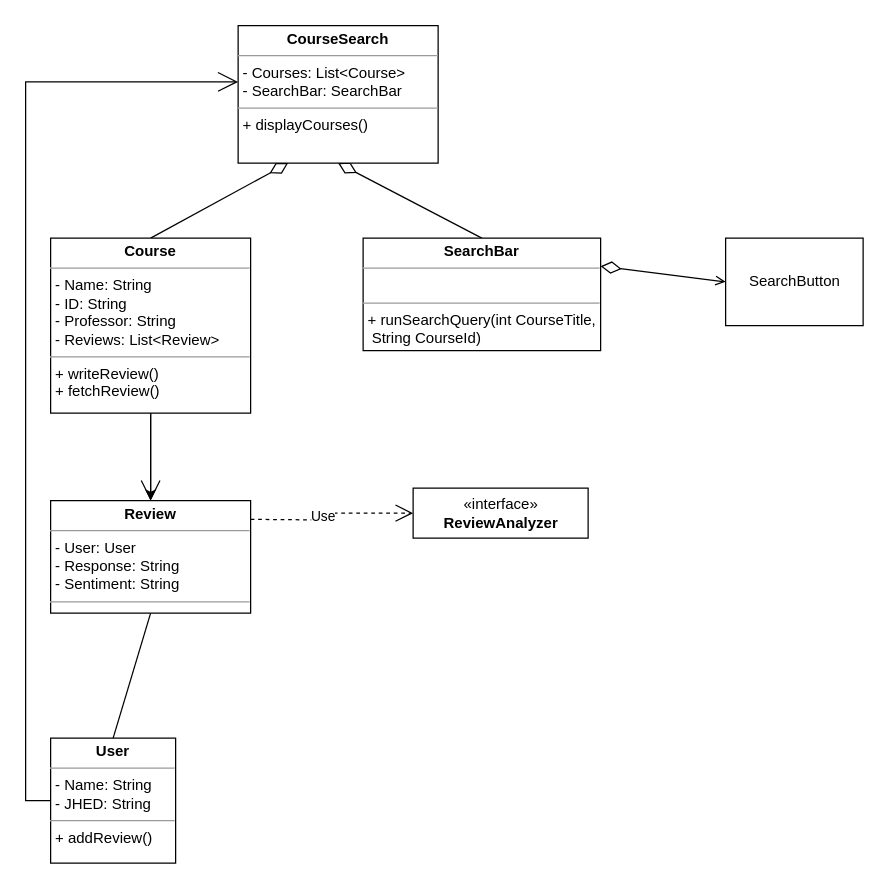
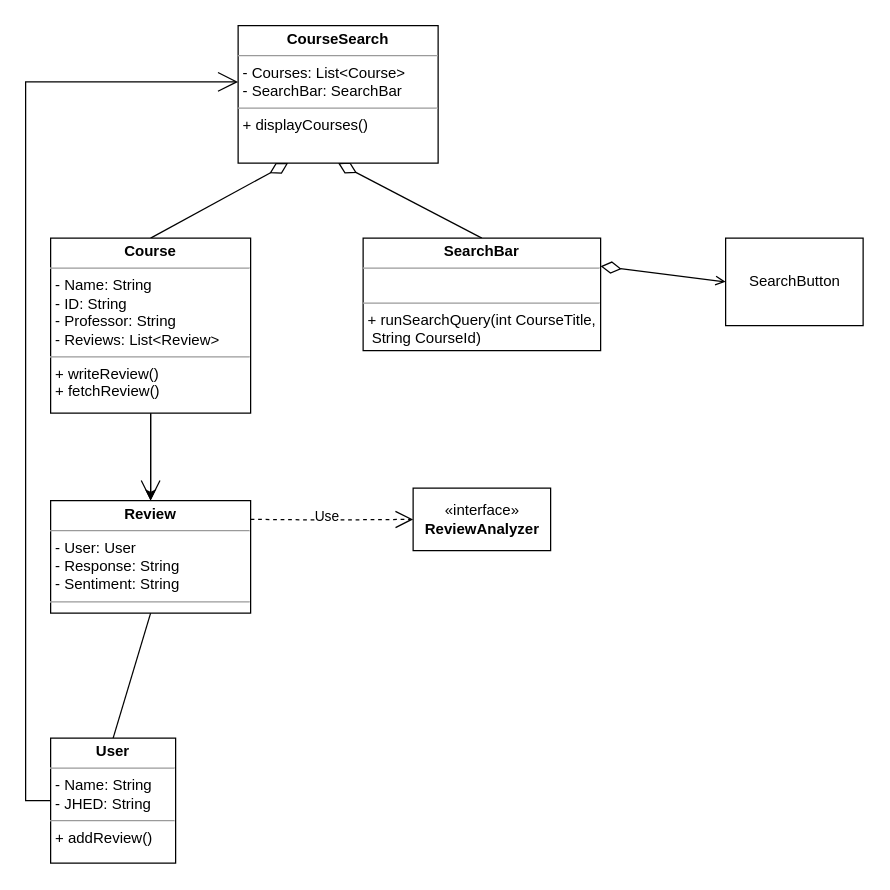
  <mxCell id="0" />
  <mxCell id="1" parent="0" />
  <mxCell id="2" style="edgeStyle=none;rounded=0;orthogonalLoop=1;jettySize=auto;html=1;exitX=0.5;exitY=0;exitDx=0;exitDy=0;entryX=0.25;entryY=1;entryDx=0;entryDy=0;startArrow=none;startFill=0;endArrow=diamondThin;endFill=0;startSize=14;endSize=14;sourcePerimeterSpacing=0;" parent="1" source="5" target="14" edge="1"><mxGeometry relative="1" as="geometry" /></mxCell>
  <mxCell id="3" style="edgeStyle=none;rounded=0;orthogonalLoop=1;jettySize=auto;html=1;exitX=0.5;exitY=1;exitDx=0;exitDy=0;entryX=0.5;entryY=0;entryDx=0;entryDy=0;startArrow=none;startFill=0;endArrow=open;endFill=0;startSize=14;endSize=14;sourcePerimeterSpacing=0;" parent="1" source="5" target="7" edge="1"><mxGeometry relative="1" as="geometry" /></mxCell>
  <mxCell id="4" value="" style="edgeStyle=orthogonalEdgeStyle;rounded=0;orthogonalLoop=1;jettySize=auto;html=1;" parent="1" source="5" target="7" edge="1"><mxGeometry relative="1" as="geometry" /></mxCell>
  <mxCell id="5" value="&lt;p style=&quot;margin:0px;margin-top:4px;text-align:center;&quot;&gt;&lt;b&gt;Course&lt;/b&gt;&lt;/p&gt;&lt;hr size=&quot;1&quot;&gt;&lt;p style=&quot;margin:0px;margin-left:4px;&quot;&gt;- Name: String&lt;/p&gt;&lt;p style=&quot;margin:0px;margin-left:4px;&quot;&gt;- ID: String&lt;/p&gt;&lt;p style=&quot;margin:0px;margin-left:4px;&quot;&gt;- Professor: String&lt;/p&gt;&lt;p style=&quot;margin:0px;margin-left:4px;&quot;&gt;- Reviews: List&amp;lt;Review&amp;gt;&lt;/p&gt;&lt;hr size=&quot;1&quot;&gt;&lt;p style=&quot;margin:0px;margin-left:4px;&quot;&gt;+ writeReview()&lt;/p&gt;&lt;p style=&quot;margin:0px;margin-left:4px;&quot;&gt;+ fetchReview()&lt;/p&gt;&lt;p style=&quot;margin:0px;margin-left:4px;&quot;&gt;&lt;br&gt;&lt;/p&gt;" style="verticalAlign=top;align=left;overflow=fill;fontSize=12;fontFamily=Helvetica;html=1;" parent="1" vertex="1"><mxGeometry x="40" y="190" width="160" height="140" as="geometry" /></mxCell>
  <mxCell id="6" style="edgeStyle=none;rounded=0;orthogonalLoop=1;jettySize=auto;html=1;exitX=0.5;exitY=1;exitDx=0;exitDy=0;entryX=0.5;entryY=0;entryDx=0;entryDy=0;startArrow=none;startFill=0;endArrow=none;endFill=0;startSize=14;endSize=14;sourcePerimeterSpacing=0;" parent="1" source="7" target="9" edge="1"><mxGeometry relative="1" as="geometry" /></mxCell>
  <mxCell id="7" value="&lt;p style=&quot;margin:0px;margin-top:4px;text-align:center;&quot;&gt;&lt;b&gt;Review&lt;/b&gt;&lt;/p&gt;&lt;hr size=&quot;1&quot;&gt;&lt;p style=&quot;margin:0px;margin-left:4px;&quot;&gt;- User: User&lt;/p&gt;&lt;p style=&quot;margin:0px;margin-left:4px;&quot;&gt;- Response: String&lt;/p&gt;&lt;p style=&quot;margin:0px;margin-left:4px;&quot;&gt;- Sentiment: String&lt;/p&gt;&lt;hr size=&quot;1&quot;&gt;&lt;p style=&quot;margin:0px;margin-left:4px;&quot;&gt;&lt;br&gt;&lt;/p&gt;" style="verticalAlign=top;align=left;overflow=fill;fontSize=12;fontFamily=Helvetica;html=1;" parent="1" vertex="1"><mxGeometry x="40" y="400" width="160" height="90" as="geometry" /></mxCell>
  <mxCell id="8" style="edgeStyle=orthogonalEdgeStyle;rounded=0;orthogonalLoop=1;jettySize=auto;html=1;exitX=0;exitY=0.5;exitDx=0;exitDy=0;startArrow=none;startFill=0;endArrow=open;endFill=0;startSize=14;endSize=14;sourcePerimeterSpacing=0;" parent="1" source="9" target="14" edge="1"><mxGeometry relative="1" as="geometry"><Array as="points"><mxPoint x="20" y="640" /><mxPoint x="20" y="65" /></Array></mxGeometry></mxCell>
  <mxCell id="9" value="&lt;p style=&quot;margin:0px;margin-top:4px;text-align:center;&quot;&gt;&lt;b&gt;User&lt;/b&gt;&lt;/p&gt;&lt;hr size=&quot;1&quot;&gt;&lt;p style=&quot;margin:0px;margin-left:4px;&quot;&gt;- Name: String&lt;/p&gt;&lt;p style=&quot;margin:0px;margin-left:4px;&quot;&gt;- JHED: String&lt;br&gt;&lt;/p&gt;&lt;hr size=&quot;1&quot;&gt;&lt;p style=&quot;margin:0px;margin-left:4px;&quot;&gt;+ addReview()&lt;/p&gt;" style="verticalAlign=top;align=left;overflow=fill;fontSize=12;fontFamily=Helvetica;html=1;" parent="1" vertex="1"><mxGeometry x="40" y="590" width="100" height="100" as="geometry" /></mxCell>
  <mxCell id="10" style="rounded=0;orthogonalLoop=1;jettySize=auto;html=1;exitX=1;exitY=0.25;exitDx=0;exitDy=0;entryX=0;entryY=0.5;entryDx=0;entryDy=0;startArrow=diamondThin;startFill=0;sourcePerimeterSpacing=0;startSize=14;endArrow=open;endFill=0;" parent="1" source="12" target="13" edge="1"><mxGeometry relative="1" as="geometry" /></mxCell>
  <mxCell id="11" style="edgeStyle=none;rounded=0;orthogonalLoop=1;jettySize=auto;html=1;exitX=0.5;exitY=0;exitDx=0;exitDy=0;entryX=0.5;entryY=1;entryDx=0;entryDy=0;startArrow=none;startFill=0;endArrow=diamondThin;endFill=0;startSize=14;endSize=14;sourcePerimeterSpacing=0;" parent="1" source="12" target="14" edge="1"><mxGeometry relative="1" as="geometry" /></mxCell>
  <mxCell id="12" value="&lt;p style=&quot;margin:0px;margin-top:4px;text-align:center;&quot;&gt;&lt;b&gt;SearchBar&lt;/b&gt;&lt;/p&gt;&lt;hr size=&quot;1&quot;&gt;&lt;p style=&quot;margin:0px;margin-left:4px;&quot;&gt;&lt;br&gt;&lt;/p&gt;&lt;hr size=&quot;1&quot;&gt;&lt;p style=&quot;margin:0px;margin-left:4px;&quot;&gt;+ runSearchQuery(int CourseTitle,&lt;/p&gt;&lt;p style=&quot;margin:0px;margin-left:4px;&quot;&gt;&amp;nbsp;String CourseId)&lt;/p&gt;&lt;p style=&quot;margin:0px;margin-left:4px;&quot;&gt;&lt;br&gt;&lt;/p&gt;&lt;p style=&quot;margin:0px;margin-left:4px;&quot;&gt;&lt;br&gt;&lt;/p&gt;&lt;p style=&quot;margin:0px;margin-left:4px;&quot;&gt;&lt;br&gt;&lt;/p&gt;" style="verticalAlign=top;align=left;overflow=fill;fontSize=12;fontFamily=Helvetica;html=1;" parent="1" vertex="1"><mxGeometry x="290" y="190" width="190" height="90" as="geometry" /></mxCell>
  <mxCell id="13" value="SearchButton&lt;br&gt;" style="html=1;" parent="1" vertex="1"><mxGeometry x="580" y="190" width="110" height="70" as="geometry" /></mxCell>
  <mxCell id="14" value="&lt;p style=&quot;margin:0px;margin-top:4px;text-align:center;&quot;&gt;&lt;b&gt;CourseSearch&lt;/b&gt;&lt;/p&gt;&lt;hr size=&quot;1&quot;&gt;&lt;p style=&quot;margin:0px;margin-left:4px;&quot;&gt;- Courses: List&amp;lt;Course&amp;gt;&lt;/p&gt;&lt;p style=&quot;margin:0px;margin-left:4px;&quot;&gt;- SearchBar: SearchBar&lt;br&gt;&lt;/p&gt;&lt;hr size=&quot;1&quot;&gt;&lt;p style=&quot;margin:0px;margin-left:4px;&quot;&gt;+ displayCourses()&lt;/p&gt;&lt;p style=&quot;margin:0px;margin-left:4px;&quot;&gt;&lt;br&gt;&lt;/p&gt;&lt;p style=&quot;margin:0px;margin-left:4px;&quot;&gt;&lt;br&gt;&lt;/p&gt;&lt;p style=&quot;margin:0px;margin-left:4px;&quot;&gt;&lt;br&gt;&lt;/p&gt;&lt;p style=&quot;margin:0px;margin-left:4px;&quot;&gt;&lt;br&gt;&lt;/p&gt;&lt;p style=&quot;margin:0px;margin-left:4px;&quot;&gt;&lt;br&gt;&lt;/p&gt;" style="verticalAlign=top;align=left;overflow=fill;fontSize=12;fontFamily=Helvetica;html=1;" parent="1" vertex="1"><mxGeometry x="190" y="20" width="160" height="110" as="geometry" /></mxCell>
  <mxCell id="15" style="edgeStyle=orthogonalEdgeStyle;rounded=0;orthogonalLoop=1;jettySize=auto;html=1;exitX=1;exitY=0.5;exitDx=0;exitDy=0;entryX=0;entryY=0.5;entryDx=0;entryDy=0;startArrow=none;startFill=0;endArrow=open;endFill=0;startSize=14;sourcePerimeterSpacing=0;dashed=1;endSize=12;" parent="1" target="17" edge="1"><mxGeometry relative="1" as="geometry"><mxPoint x="200" y="415" as="sourcePoint" /></mxGeometry></mxCell>
  <mxCell id="16" value="Use" style="edgeLabel;html=1;align=center;verticalAlign=middle;resizable=0;points=[];" parent="15" vertex="1" connectable="0"><mxGeometry x="-0.061" y="3" relative="1" as="geometry"><mxPoint as="offset" /></mxGeometry></mxCell>
- <mxCell id="17" value="«interface»&lt;br&gt;&lt;b&gt;ReviewAnalyzer&lt;/b&gt;" style="html=1;" parent="1" vertex="1"><mxGeometry x="330" y="390" width="140" height="40" as="geometry" /></mxCell>
+ <mxCell id="17" value="«interface»&lt;br&gt;&lt;b&gt;ReviewAnalyzer&lt;/b&gt;" style="html=1;" parent="1" vertex="1"><mxGeometry x="330" y="390" width="110" height="50" as="geometry" /></mxCell>
